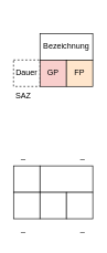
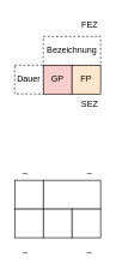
  <mxCell id="0" />
  <mxCell id="1" parent="0" />
  <mxCell id="2" value="" style="group" vertex="1" connectable="0" parent="1"><mxGeometry x="20" y="220" width="120" height="140" as="geometry" /></mxCell>
  <mxCell id="3" value="" style="rounded=0;whiteSpace=wrap;html=1;" vertex="1" parent="2"><mxGeometry y="30" width="40" height="40" as="geometry" /></mxCell>
  <mxCell id="4" value="" style="rounded=0;whiteSpace=wrap;html=1;" vertex="1" parent="2"><mxGeometry x="40" y="30" width="80" height="40" as="geometry" /></mxCell>
  <mxCell id="5" value="" style="rounded=0;whiteSpace=wrap;html=1;" vertex="1" parent="2"><mxGeometry y="70" width="40" height="40" as="geometry" /></mxCell>
  <mxCell id="6" value="" style="rounded=0;whiteSpace=wrap;html=1;" vertex="1" parent="2"><mxGeometry x="40" y="70" width="40" height="40" as="geometry" /></mxCell>
  <mxCell id="7" value="" style="rounded=0;whiteSpace=wrap;html=1;" vertex="1" parent="2"><mxGeometry x="80" y="70" width="40" height="40" as="geometry" /></mxCell>
  <mxCell id="8" value="_" style="text;html=1;strokeColor=none;fillColor=none;align=center;verticalAlign=middle;whiteSpace=wrap;rounded=0;" vertex="1" parent="2"><mxGeometry width="30" height="30" as="geometry" /></mxCell>
  <mxCell id="9" value="_" style="text;html=1;strokeColor=none;fillColor=none;align=center;verticalAlign=middle;whiteSpace=wrap;rounded=0;" vertex="1" parent="2"><mxGeometry x="90" width="30" height="30" as="geometry" /></mxCell>
  <mxCell id="10" value="_" style="text;html=1;strokeColor=none;fillColor=none;align=center;verticalAlign=middle;whiteSpace=wrap;rounded=0;" vertex="1" parent="2"><mxGeometry y="110" width="30" height="30" as="geometry" /></mxCell>
  <mxCell id="11" value="_" style="text;html=1;strokeColor=none;fillColor=none;align=center;verticalAlign=middle;whiteSpace=wrap;rounded=0;" vertex="1" parent="2"><mxGeometry x="90" y="110" width="30" height="30" as="geometry" /></mxCell>
  <mxCell id="12" value="" style="group" vertex="1" connectable="0" parent="1"><mxGeometry x="20" y="20" width="120" height="140" as="geometry" /></mxCell>
- <mxCell id="13" value="Bezeichnung" style="rounded=0;whiteSpace=wrap;html=1;" vertex="1" parent="12"><mxGeometry x="40" y="30" width="80" height="40" as="geometry" /></mxCell>
+ <mxCell id="13" value="Bezeichnung" style="rounded=0;whiteSpace=wrap;html=1;dashed=1;" vertex="1" parent="12"><mxGeometry x="40" y="30" width="80" height="40" as="geometry" /></mxCell>
  <mxCell id="14" value="Dauer" style="rounded=0;whiteSpace=wrap;html=1;dashed=1;" vertex="1" parent="12"><mxGeometry y="70" width="40" height="40" as="geometry" /></mxCell>
  <mxCell id="15" value="GP" style="rounded=0;whiteSpace=wrap;html=1;fillColor=#f8cecc;" vertex="1" parent="12"><mxGeometry x="40" y="70" width="40" height="40" as="geometry" /></mxCell>
  <mxCell id="16" value="FP" style="rounded=0;whiteSpace=wrap;html=1;fillColor=#ffe6cc;" vertex="1" parent="12"><mxGeometry x="80" y="70" width="40" height="40" as="geometry" /></mxCell>
- <mxCell id="18" value="SAZ" style="text;html=1;strokeColor=none;fillColor=none;align=center;verticalAlign=middle;whiteSpace=wrap;rounded=0;" vertex="1" parent="12"><mxGeometry y="110" width="30" height="30" as="geometry" /></mxCell>
+ <mxCell id="17" value="FEZ" style="text;html=1;strokeColor=none;fillColor=none;align=center;verticalAlign=middle;whiteSpace=wrap;rounded=0;" vertex="1" parent="12"><mxGeometry x="90" width="30" height="30" as="geometry" /></mxCell>
+ <mxCell id="19" value="SEZ" style="text;html=1;strokeColor=none;fillColor=none;align=center;verticalAlign=middle;whiteSpace=wrap;rounded=0;" vertex="1" parent="12"><mxGeometry x="90" y="110" width="30" height="30" as="geometry" /></mxCell>
